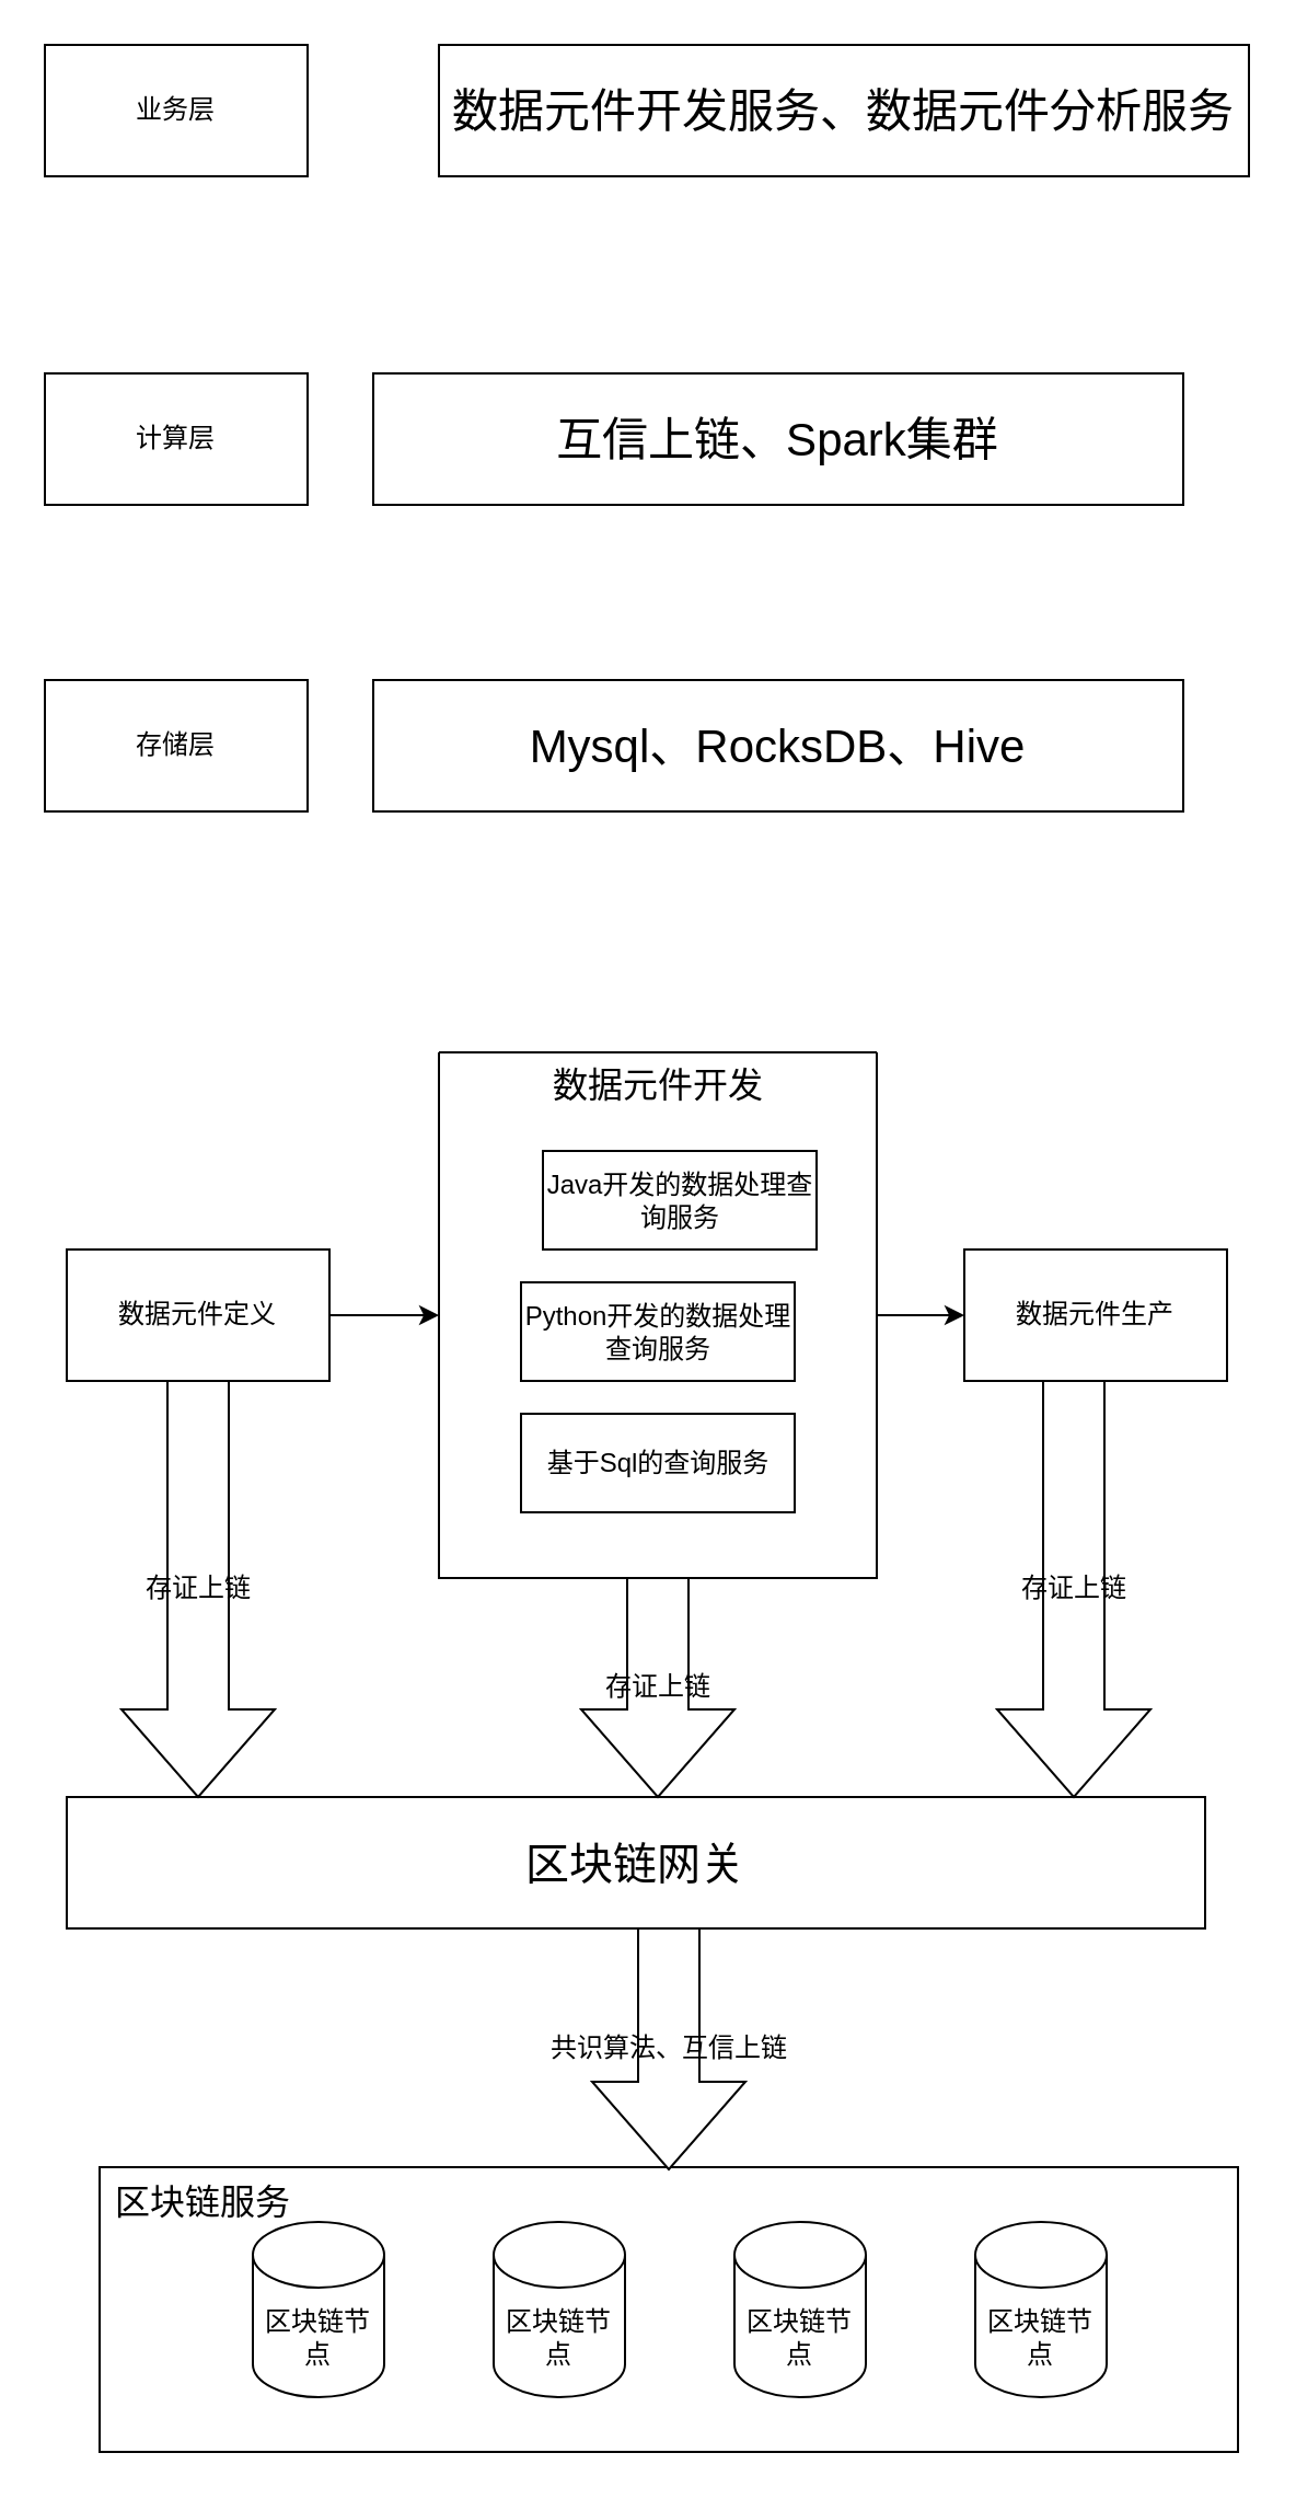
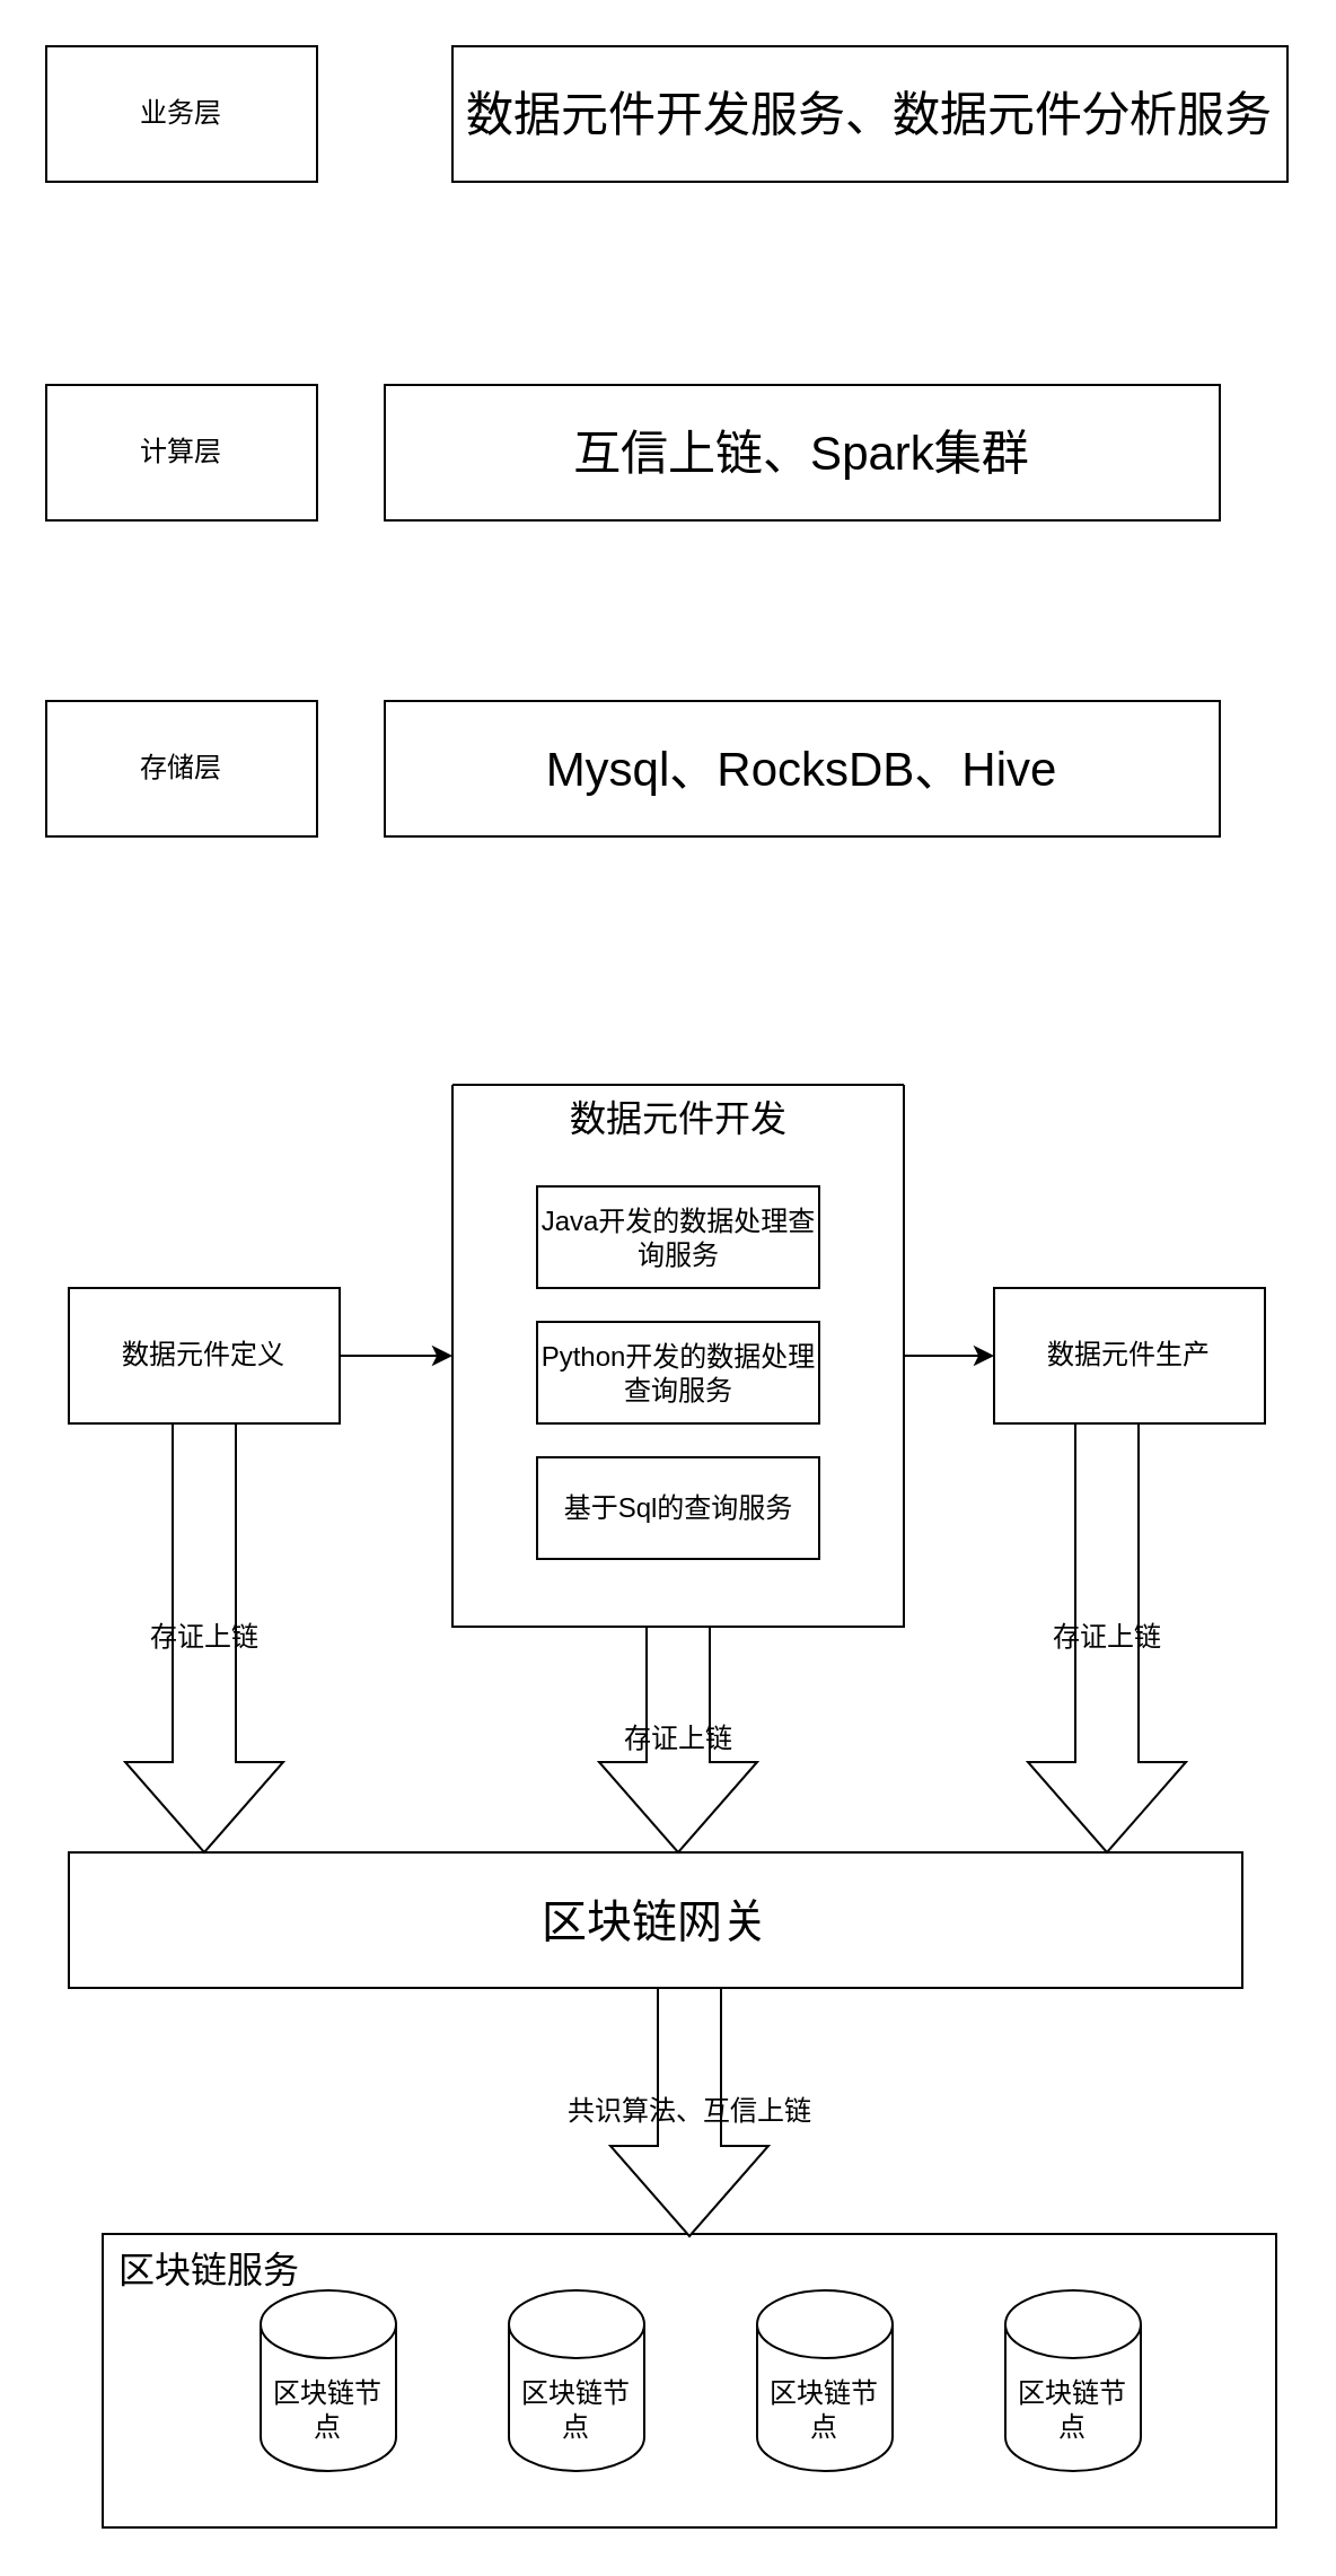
  <mxCell id="0" />
  <mxCell id="1" parent="0" />
  <mxCell id="2" value="存储层" style="rounded=0;whiteSpace=wrap;html=1;" parent="1" vertex="1"><mxGeometry x="20" y="310" width="120" height="60" as="geometry" /></mxCell>
  <mxCell id="3" value="&lt;font style=&quot;font-size: 21px;&quot;&gt;Mysql、RocksDB、Hive&lt;/font&gt;" style="rounded=0;whiteSpace=wrap;html=1;" parent="1" vertex="1"><mxGeometry x="170" y="310" width="370" height="60" as="geometry" /></mxCell>
  <mxCell id="4" value="计算层" style="rounded=0;whiteSpace=wrap;html=1;" parent="1" vertex="1"><mxGeometry x="20" y="170" width="120" height="60" as="geometry" /></mxCell>
  <mxCell id="5" value="&lt;span style=&quot;font-size: 21px;&quot;&gt;互信上链、Spark集群&lt;/span&gt;" style="rounded=0;whiteSpace=wrap;html=1;" parent="1" vertex="1"><mxGeometry x="170" y="170" width="370" height="60" as="geometry" /></mxCell>
  <mxCell id="6" value="业务层" style="rounded=0;whiteSpace=wrap;html=1;" parent="1" vertex="1"><mxGeometry x="20" y="20" width="120" height="60" as="geometry" /></mxCell>
  <mxCell id="7" value="&lt;span style=&quot;font-size: 21px;&quot;&gt;数据元件开发服务、数据元件分析服务&lt;/span&gt;" style="rounded=0;whiteSpace=wrap;html=1;" parent="1" vertex="1"><mxGeometry x="200" y="20" width="370" height="60" as="geometry" /></mxCell>
  <mxCell id="8" style="edgeStyle=orthogonalEdgeStyle;rounded=0;orthogonalLoop=1;jettySize=auto;html=1;exitX=1;exitY=0.5;exitDx=0;exitDy=0;entryX=0;entryY=0.5;entryDx=0;entryDy=0;" parent="1" source="9" target="22" edge="1"><mxGeometry relative="1" as="geometry" /></mxCell>
  <mxCell id="9" value="数据元件定义" style="rounded=0;whiteSpace=wrap;html=1;" parent="1" vertex="1"><mxGeometry x="30" y="570" width="120" height="60" as="geometry" /></mxCell>
  <mxCell id="10" value="数据元件生产" style="rounded=0;whiteSpace=wrap;html=1;" parent="1" vertex="1"><mxGeometry x="440" y="570" width="120" height="60" as="geometry" /></mxCell>
  <mxCell id="11" value="&lt;font style=&quot;font-size: 20px;&quot;&gt;区块链网关&lt;/font&gt;" style="rounded=0;whiteSpace=wrap;html=1;" parent="1" vertex="1"><mxGeometry x="30" y="820" width="520" height="60" as="geometry" /></mxCell>
  <mxCell id="12" value="存证上链" style="html=1;shadow=0;dashed=0;align=center;verticalAlign=middle;shape=mxgraph.arrows2.arrow;dy=0.6;dx=40;direction=south;notch=0;" parent="1" vertex="1"><mxGeometry x="55" y="630" width="70" height="190" as="geometry" /></mxCell>
  <mxCell id="13" value="存证上链" style="html=1;shadow=0;dashed=0;align=center;verticalAlign=middle;shape=mxgraph.arrows2.arrow;dy=0.6;dx=40;direction=south;notch=0;" parent="1" vertex="1"><mxGeometry x="455" y="630" width="70" height="190" as="geometry" /></mxCell>
  <mxCell id="14" value="" style="rounded=0;whiteSpace=wrap;html=1;" parent="1" vertex="1"><mxGeometry x="45" y="989" width="520" height="130" as="geometry" /></mxCell>
  <mxCell id="15" value="区块链节点" style="shape=cylinder3;whiteSpace=wrap;html=1;boundedLbl=1;backgroundOutline=1;size=15;" parent="1" vertex="1"><mxGeometry x="115" y="1014" width="60" height="80" as="geometry" /></mxCell>
  <mxCell id="16" value="区块链节点" style="shape=cylinder3;whiteSpace=wrap;html=1;boundedLbl=1;backgroundOutline=1;size=15;" parent="1" vertex="1"><mxGeometry x="225" y="1014" width="60" height="80" as="geometry" /></mxCell>
  <mxCell id="17" value="区块链节点" style="shape=cylinder3;whiteSpace=wrap;html=1;boundedLbl=1;backgroundOutline=1;size=15;" parent="1" vertex="1"><mxGeometry x="335" y="1014" width="60" height="80" as="geometry" /></mxCell>
  <mxCell id="18" value="区块链节点" style="shape=cylinder3;whiteSpace=wrap;html=1;boundedLbl=1;backgroundOutline=1;size=15;" parent="1" vertex="1"><mxGeometry x="445" y="1014" width="60" height="80" as="geometry" /></mxCell>
  <mxCell id="19" value="&lt;font style=&quot;font-size: 16px;&quot;&gt;区块链服务&lt;/font&gt;" style="text;html=1;strokeColor=none;fillColor=none;align=center;verticalAlign=middle;whiteSpace=wrap;rounded=0;" parent="1" vertex="1"><mxGeometry x="45" y="990" width="95" height="30" as="geometry" /></mxCell>
  <mxCell id="20" value="共识算法、互信上链" style="html=1;shadow=0;dashed=0;align=center;verticalAlign=middle;shape=mxgraph.arrows2.arrow;dy=0.6;dx=40;direction=south;notch=0;" parent="1" vertex="1"><mxGeometry x="270" y="880" width="70" height="110" as="geometry" /></mxCell>
  <mxCell id="21" style="edgeStyle=orthogonalEdgeStyle;rounded=0;orthogonalLoop=1;jettySize=auto;html=1;exitX=1;exitY=0.5;exitDx=0;exitDy=0;" parent="1" source="22" target="10" edge="1"><mxGeometry relative="1" as="geometry" /></mxCell>
  <mxCell id="22" value="" style="swimlane;startSize=0;" parent="1" vertex="1"><mxGeometry x="200" y="480" width="200" height="240" as="geometry" /></mxCell>
- <mxCell id="23" value="Java开发的数据处理查询服务" style="rounded=0;whiteSpace=wrap;html=1;" parent="22" vertex="1"><mxGeometry x="47.5" y="45" width="125" height="45" as="geometry" /></mxCell>
+ <mxCell id="23" value="Java开发的数据处理查询服务" style="rounded=0;whiteSpace=wrap;html=1;" parent="22" vertex="1"><mxGeometry x="37.5" y="45" width="125" height="45" as="geometry" /></mxCell>
  <mxCell id="24" value="Python开发的数据处理查询服务" style="rounded=0;whiteSpace=wrap;html=1;" parent="22" vertex="1"><mxGeometry x="37.5" y="105" width="125" height="45" as="geometry" /></mxCell>
  <mxCell id="25" value="基于Sql的查询服务" style="rounded=0;whiteSpace=wrap;html=1;" parent="22" vertex="1"><mxGeometry x="37.5" y="165" width="125" height="45" as="geometry" /></mxCell>
  <mxCell id="26" value="&lt;font style=&quot;font-size: 16px;&quot;&gt;数据元件开发&lt;/font&gt;" style="text;html=1;align=center;verticalAlign=middle;resizable=0;points=[];autosize=1;strokeColor=none;fillColor=none;" parent="22" vertex="1"><mxGeometry x="40" width="120" height="30" as="geometry" /></mxCell>
  <mxCell id="27" value="存证上链" style="html=1;shadow=0;dashed=0;align=center;verticalAlign=middle;shape=mxgraph.arrows2.arrow;dy=0.6;dx=40;direction=south;notch=0;" parent="1" vertex="1"><mxGeometry x="265" y="720" width="70" height="100" as="geometry" /></mxCell>
